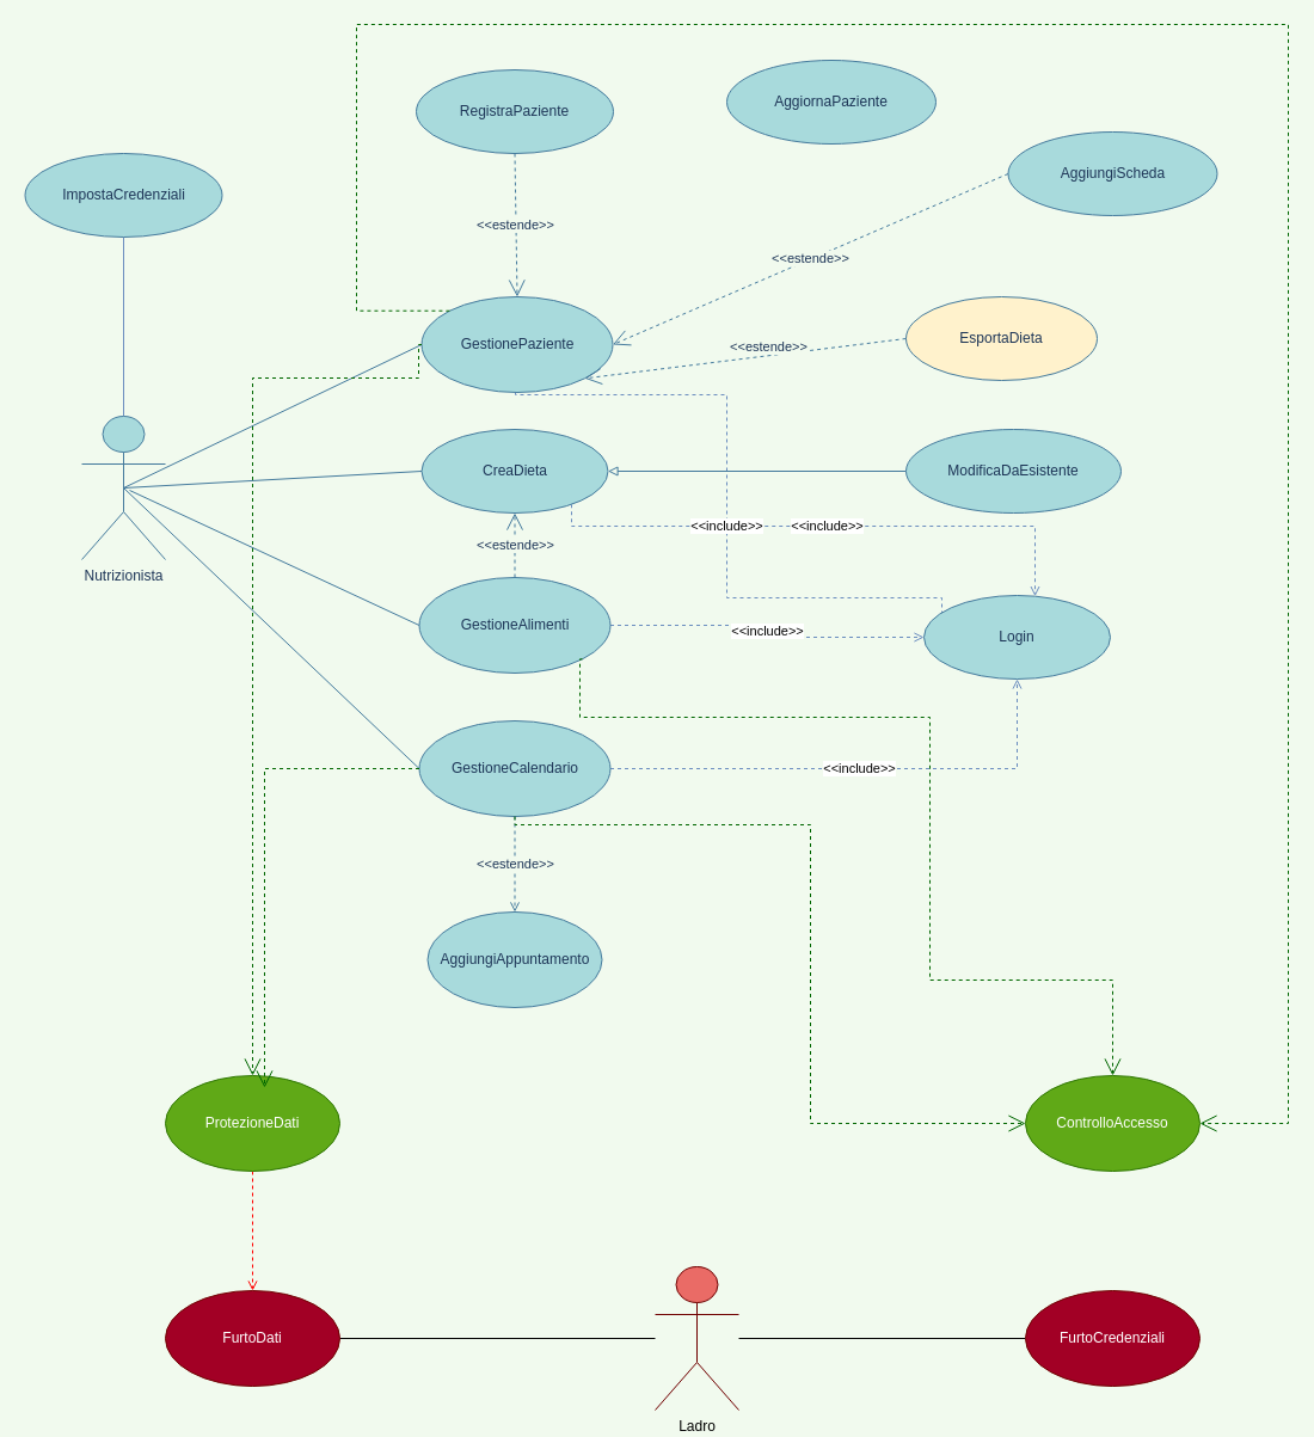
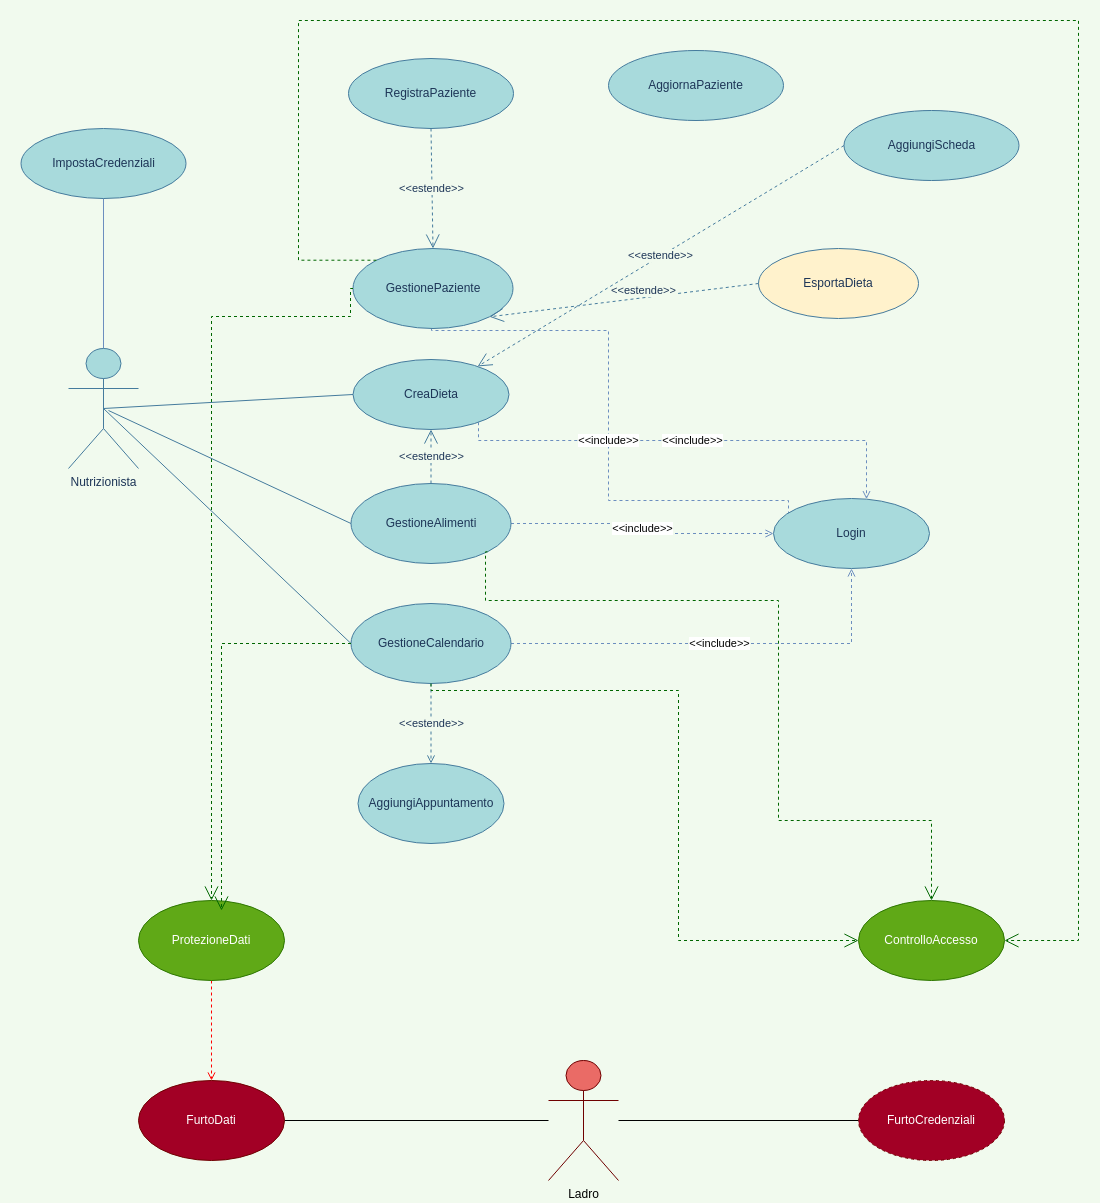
  <mxCell id="0" />
  <mxCell id="1" parent="0" />
  <mxCell id="2" style="edgeStyle=orthogonalEdgeStyle;rounded=0;orthogonalLoop=1;jettySize=auto;html=1;endArrow=none;endFill=0;fillColor=#dae8fc;strokeColor=#6c8ebf;" parent="1" source="3" target="41" edge="1"><mxGeometry relative="1" as="geometry" /></mxCell>
  <mxCell id="3" value="Nutrizionista" style="shape=umlActor;verticalLabelPosition=bottom;verticalAlign=top;html=1;outlineConnect=0;fillColor=#A8DADC;strokeColor=#457B9D;fontColor=#1D3557;" parent="1" vertex="1"><mxGeometry x="68" y="348" width="70" height="120" as="geometry" /></mxCell>
  <mxCell id="4" value="&amp;lt;&amp;lt;include&amp;gt;&amp;gt;" style="edgeStyle=orthogonalEdgeStyle;rounded=0;orthogonalLoop=1;jettySize=auto;html=1;dashed=1;fillColor=#dae8fc;strokeColor=#6c8ebf;endArrow=open;endFill=0;" parent="1" source="5" target="25" edge="1"><mxGeometry relative="1" as="geometry" /></mxCell>
  <mxCell id="5" value="GestioneCalendario&lt;br&gt;" style="ellipse;whiteSpace=wrap;html=1;fillColor=#A8DADC;fontColor=#1D3557;strokeColor=#457B9D;" parent="1" vertex="1"><mxGeometry x="350.5" y="603" width="160" height="80" as="geometry" /></mxCell>
  <mxCell id="6" value="&amp;lt;&amp;lt;include&amp;gt;&amp;gt;" style="edgeStyle=orthogonalEdgeStyle;rounded=0;orthogonalLoop=1;jettySize=auto;html=1;dashed=1;endArrow=open;endFill=0;fillColor=#dae8fc;strokeColor=#6c8ebf;" parent="1" source="7" target="25" edge="1"><mxGeometry relative="1" as="geometry"><Array as="points"><mxPoint x="478" y="440" /><mxPoint x="866" y="440" /></Array></mxGeometry></mxCell>
  <mxCell id="7" value="CreaDieta" style="ellipse;whiteSpace=wrap;html=1;fillColor=#A8DADC;fontColor=#1D3557;strokeColor=#457B9D;" parent="1" vertex="1"><mxGeometry x="352.5" y="359" width="156" height="70" as="geometry" /></mxCell>
  <mxCell id="8" value="RegistraPaziente" style="ellipse;whiteSpace=wrap;html=1;fillColor=#A8DADC;fontColor=#1D3557;strokeColor=#457B9D;" parent="1" vertex="1"><mxGeometry x="348" y="58" width="165" height="70" as="geometry" /></mxCell>
  <mxCell id="9" value="EsportaDieta" style="ellipse;whiteSpace=wrap;html=1;fillColor=#fff2cc;fontColor=#1D3557;strokeColor=#457B9D;" parent="1" vertex="1"><mxGeometry x="758" y="248" width="160" height="70" as="geometry" /></mxCell>
  <mxCell id="10" value="AggiornaPaziente&lt;br&gt;" style="ellipse;whiteSpace=wrap;html=1;fillColor=#A8DADC;fontColor=#1D3557;strokeColor=#457B9D;" parent="1" vertex="1"><mxGeometry x="608" y="50" width="175" height="70" as="geometry" /></mxCell>
  <mxCell id="11" value="&amp;lt;&amp;lt;include&amp;gt;&amp;gt;" style="edgeStyle=orthogonalEdgeStyle;rounded=0;orthogonalLoop=1;jettySize=auto;html=1;entryX=0;entryY=0.5;entryDx=0;entryDy=0;dashed=1;endArrow=open;endFill=0;fillColor=#dae8fc;strokeColor=#6c8ebf;" parent="1" source="12" target="25" edge="1"><mxGeometry relative="1" as="geometry" /></mxCell>
  <mxCell id="12" value="GestioneAlimenti" style="ellipse;whiteSpace=wrap;html=1;fillColor=#A8DADC;fontColor=#1D3557;strokeColor=#457B9D;" parent="1" vertex="1"><mxGeometry x="350.5" y="483" width="160" height="80" as="geometry" /></mxCell>
  <mxCell id="13" value="&amp;lt;&amp;lt;include&amp;gt;&amp;gt;" style="edgeStyle=orthogonalEdgeStyle;rounded=0;orthogonalLoop=1;jettySize=auto;html=1;entryX=0;entryY=0.5;entryDx=0;entryDy=0;dashed=1;endArrow=open;endFill=0;fillColor=#dae8fc;strokeColor=#6c8ebf;" parent="1" source="14" target="25" edge="1"><mxGeometry relative="1" as="geometry"><Array as="points"><mxPoint x="431" y="330" /><mxPoint x="608" y="330" /><mxPoint x="608" y="500" /><mxPoint x="788" y="500" /></Array></mxGeometry></mxCell>
  <mxCell id="14" value="GestionePaziente&lt;br&gt;" style="ellipse;whiteSpace=wrap;html=1;fillColor=#A8DADC;fontColor=#1D3557;strokeColor=#457B9D;" parent="1" vertex="1"><mxGeometry x="352.5" y="248" width="160" height="80" as="geometry" /></mxCell>
- <mxCell id="15" style="edgeStyle=orthogonalEdgeStyle;orthogonalLoop=1;jettySize=auto;html=1;entryX=1;entryY=0.5;entryDx=0;entryDy=0;endArrow=block;endFill=0;rounded=0;strokeWidth=1;targetPerimeterSpacing=6;labelBackgroundColor=#F1FAEE;strokeColor=#457B9D;fontColor=#1D3557;" parent="1" source="16" target="7" edge="1"><mxGeometry relative="1" as="geometry" /></mxCell>
- <mxCell id="16" value="ModificaDaEsistente" style="ellipse;whiteSpace=wrap;html=1;fillColor=#A8DADC;fontColor=#1D3557;strokeColor=#457B9D;" parent="1" vertex="1"><mxGeometry x="758" y="359" width="180" height="70" as="geometry" /></mxCell>
  <mxCell id="17" value="AggiungiAppuntamento&lt;br&gt;" style="ellipse;whiteSpace=wrap;html=1;fillColor=#A8DADC;fontColor=#1D3557;strokeColor=#457B9D;" parent="1" vertex="1"><mxGeometry x="357.5" y="763" width="146" height="80" as="geometry" /></mxCell>
  <mxCell id="18" value="&amp;lt;&amp;lt;estende&amp;gt;&amp;gt;" style="endArrow=open;html=1;dashed=1; rounded=0;exitX=0.5;exitY=1;exitDx=0;exitDy=0;entryX=0.5;entryY=0;entryDx=0;entryDy=0;labelBackgroundColor=#F1FAEE;strokeColor=#457B9D;fontColor=#1D3557;endFill=0;" parent="1" source="5" target="17" edge="1"><mxGeometry width="50" height="50" relative="1" as="geometry"><mxPoint x="417.5" y="763" as="sourcePoint" /><mxPoint x="887.5" y="663" as="targetPoint" /></mxGeometry></mxCell>
  <mxCell id="19" value="&amp;lt;&amp;lt;estende&amp;gt;&amp;gt;" style="endArrow=open;endSize=12;dashed=1;html=1;rounded=0;fontFamily=Helvetica;exitX=0.5;exitY=1;exitDx=0;exitDy=0;entryX=0.5;entryY=0;entryDx=0;entryDy=0;labelBackgroundColor=#F1FAEE;strokeColor=#457B9D;fontColor=#1D3557;" parent="1" source="8" target="14" edge="1"><mxGeometry width="160" relative="1" as="geometry"><mxPoint x="607.5" y="268" as="sourcePoint" /><mxPoint x="432.64" y="248" as="targetPoint" /></mxGeometry></mxCell>
  <mxCell id="20" value="&amp;lt;&amp;lt;estende&amp;gt;&amp;gt;" style="endArrow=open;endSize=12;dashed=1;html=1;rounded=0;fontFamily=Helvetica;exitX=0;exitY=0.5;exitDx=0;exitDy=0;entryX=1;entryY=1;entryDx=0;entryDy=0;labelBackgroundColor=#F1FAEE;strokeColor=#457B9D;fontColor=#1D3557;" parent="1" source="9" target="14" edge="1"><mxGeometry x="-0.145" y="-7" width="160" relative="1" as="geometry"><mxPoint x="527.5" y="408" as="sourcePoint" /><mxPoint x="919.984" y="297.586" as="targetPoint" /><mxPoint x="1" as="offset" /></mxGeometry></mxCell>
  <mxCell id="21" value="&amp;lt;&amp;lt;estende&amp;gt;&amp;gt;" style="endArrow=open;endSize=12;dashed=1;html=1;rounded=0;fontFamily=Helvetica;exitX=0.5;exitY=0;exitDx=0;exitDy=0;labelBackgroundColor=#F1FAEE;strokeColor=#457B9D;fontColor=#1D3557;" parent="1" source="12" target="7" edge="1"><mxGeometry width="160" relative="1" as="geometry"><mxPoint x="997.5" y="163" as="sourcePoint" /><mxPoint x="862.5" y="163" as="targetPoint" /></mxGeometry></mxCell>
- <mxCell id="22" value="" style="endArrow=none;html=1;rounded=0;entryX=0;entryY=0.5;entryDx=0;entryDy=0;exitX=0.5;exitY=0.5;exitDx=0;exitDy=0;exitPerimeter=0;labelBackgroundColor=#F1FAEE;strokeColor=#457B9D;fontColor=#1D3557;endFill=0;" parent="1" source="3" target="14" edge="1"><mxGeometry width="50" height="50" relative="1" as="geometry"><mxPoint x="218" y="588" as="sourcePoint" /><mxPoint x="208" y="408" as="targetPoint" /></mxGeometry></mxCell>
  <mxCell id="23" value="" style="endArrow=none;html=1;rounded=0;entryX=0;entryY=0.5;entryDx=0;entryDy=0;labelBackgroundColor=#F1FAEE;strokeColor=#457B9D;fontColor=#1D3557;endFill=0;" parent="1" target="12" edge="1"><mxGeometry width="50" height="50" relative="1" as="geometry"><mxPoint x="108" y="410" as="sourcePoint" /><mxPoint x="218" y="418" as="targetPoint" /></mxGeometry></mxCell>
  <mxCell id="24" value="" style="endArrow=none;html=1;rounded=0;entryX=0;entryY=0.5;entryDx=0;entryDy=0;exitX=0.5;exitY=0.5;exitDx=0;exitDy=0;exitPerimeter=0;labelBackgroundColor=#F1FAEE;strokeColor=#457B9D;fontColor=#1D3557;endFill=0;" parent="1" source="3" target="5" edge="1"><mxGeometry width="50" height="50" relative="1" as="geometry"><mxPoint x="123" y="428" as="sourcePoint" /><mxPoint x="228" y="428" as="targetPoint" /></mxGeometry></mxCell>
  <mxCell id="25" value="Login" style="ellipse;whiteSpace=wrap;html=1;fillColor=#A8DADC;fontColor=#1D3557;strokeColor=#457B9D;" parent="1" vertex="1"><mxGeometry x="773" y="498" width="156" height="70" as="geometry" /></mxCell>
  <mxCell id="26" value="" style="edgeStyle=orthogonalEdgeStyle;rounded=0;sketch=0;orthogonalLoop=1;jettySize=auto;html=1;fontColor=#000000;strokeColor=#000000;fillColor=#A8DADC;endArrow=none;endFill=0;" parent="1" source="28" target="35" edge="1"><mxGeometry relative="1" as="geometry" /></mxCell>
  <mxCell id="27" style="edgeStyle=orthogonalEdgeStyle;rounded=0;sketch=0;orthogonalLoop=1;jettySize=auto;html=1;entryX=1;entryY=0.5;entryDx=0;entryDy=0;fontColor=#000000;strokeColor=#000000;fillColor=#A8DADC;endArrow=none;endFill=0;" parent="1" source="28" target="34" edge="1"><mxGeometry relative="1" as="geometry" /></mxCell>
  <mxCell id="28" value="Ladro" style="shape=umlActor;verticalLabelPosition=bottom;verticalAlign=top;html=1;outlineConnect=0;fillColor=#EA6B66;strokeColor=#6F0000;fontColor=#000000;gradientColor=none;" parent="1" vertex="1"><mxGeometry x="548" y="1060" width="70" height="120" as="geometry" /></mxCell>
  <mxCell id="29" style="edgeStyle=orthogonalEdgeStyle;rounded=0;sketch=0;orthogonalLoop=1;jettySize=auto;html=1;fontColor=#000000;strokeColor=#FF0000;fillColor=#a20025;dashed=1;endArrow=open;endFill=0;" parent="1" source="30" target="34" edge="1"><mxGeometry relative="1" as="geometry" /></mxCell>
  <mxCell id="30" value="ProtezioneDati" style="ellipse;whiteSpace=wrap;html=1;fillColor=#60a917;fontColor=#ffffff;strokeColor=#2D7600;" parent="1" vertex="1"><mxGeometry x="138" y="900" width="146" height="80" as="geometry" /></mxCell>
  <mxCell id="31" value="ControlloAccesso" style="ellipse;whiteSpace=wrap;html=1;fillColor=#60a917;fontColor=#ffffff;strokeColor=#2D7600;" parent="1" vertex="1"><mxGeometry x="858" y="900" width="146" height="80" as="geometry" /></mxCell>
  <mxCell id="32" value="" style="endArrow=open;endSize=12;dashed=1;html=1;rounded=0;sketch=0;fontColor=#000000;strokeColor=#006600;fillColor=#A8DADC;exitX=0;exitY=0.5;exitDx=0;exitDy=0;edgeStyle=orthogonalEdgeStyle;entryX=0.5;entryY=0;entryDx=0;entryDy=0;" parent="1" source="14" target="30" edge="1"><mxGeometry width="160" relative="1" as="geometry"><mxPoint x="618" y="740" as="sourcePoint" /><mxPoint x="258" y="560" as="targetPoint" /><Array as="points"><mxPoint x="350" y="316" /><mxPoint x="211" y="316" /></Array></mxGeometry></mxCell>
  <mxCell id="33" value="" style="endArrow=open;endSize=12;dashed=1;html=1;rounded=0;sketch=0;fontColor=#000000;strokeColor=#006600;fillColor=#A8DADC;exitX=0;exitY=0.5;exitDx=0;exitDy=0;edgeStyle=orthogonalEdgeStyle;entryX=0.5;entryY=0;entryDx=0;entryDy=0;" parent="1" source="5" edge="1"><mxGeometry width="160" relative="1" as="geometry"><mxPoint x="360.5" y="298" as="sourcePoint" /><mxPoint x="221" y="910" as="targetPoint" /><Array as="points"><mxPoint x="221" y="643" /></Array></mxGeometry></mxCell>
  <mxCell id="34" value="FurtoDati" style="ellipse;whiteSpace=wrap;html=1;fillColor=#a20025;fontColor=#ffffff;strokeColor=#6F0000;" parent="1" vertex="1"><mxGeometry x="138" y="1080" width="146" height="80" as="geometry" /></mxCell>
- <mxCell id="35" value="FurtoCredenziali" style="ellipse;whiteSpace=wrap;html=1;fillColor=#a20025;fontColor=#ffffff;strokeColor=#6F0000;" parent="1" vertex="1"><mxGeometry x="858" y="1080" width="146" height="80" as="geometry" /></mxCell>
+ <mxCell id="35" value="FurtoCredenziali" style="ellipse;whiteSpace=wrap;html=1;fillColor=#a20025;fontColor=#ffffff;strokeColor=#6F0000;dashed=1;" parent="1" vertex="1"><mxGeometry x="858" y="1080" width="146" height="80" as="geometry" /></mxCell>
  <mxCell id="36" value="" style="endArrow=open;endSize=12;dashed=1;html=1;rounded=0;sketch=0;fontColor=#000000;strokeColor=#006600;fillColor=#A8DADC;edgeStyle=orthogonalEdgeStyle;entryX=0.5;entryY=0;entryDx=0;entryDy=0;exitX=1;exitY=1;exitDx=0;exitDy=0;" parent="1" source="12" target="31" edge="1"><mxGeometry width="160" relative="1" as="geometry"><mxPoint x="778" y="497" as="sourcePoint" /><mxPoint x="778" y="879" as="targetPoint" /><Array as="points"><mxPoint x="485" y="551" /><mxPoint x="485" y="600" /><mxPoint x="778" y="600" /><mxPoint x="778" y="820" /><mxPoint x="931" y="820" /></Array></mxGeometry></mxCell>
  <mxCell id="37" value="" style="endArrow=open;endSize=12;dashed=1;html=1;rounded=0;sketch=0;fontColor=#000000;strokeColor=#006600;fillColor=#A8DADC;edgeStyle=orthogonalEdgeStyle;" parent="1" source="5" target="31" edge="1"><mxGeometry width="160" relative="1" as="geometry"><mxPoint x="768" y="490" as="sourcePoint" /><mxPoint x="638" y="912" as="targetPoint" /><Array as="points"><mxPoint x="431" y="690" /><mxPoint x="678" y="690" /><mxPoint x="678" y="940" /></Array></mxGeometry></mxCell>
  <mxCell id="38" value="" style="endArrow=open;endSize=12;dashed=1;html=1;rounded=0;sketch=0;fontColor=#000000;strokeColor=#006600;fillColor=#A8DADC;edgeStyle=orthogonalEdgeStyle;entryX=1;entryY=0.5;entryDx=0;entryDy=0;exitX=0;exitY=0;exitDx=0;exitDy=0;" parent="1" source="14" target="31" edge="1"><mxGeometry width="160" relative="1" as="geometry"><mxPoint x="494.569" y="446.284" as="sourcePoint" /><mxPoint x="941" y="910" as="targetPoint" /><Array as="points"><mxPoint x="298" y="260" /><mxPoint x="298" y="20" /><mxPoint x="1078" y="20" /><mxPoint x="1078" y="940" /></Array></mxGeometry></mxCell>
  <mxCell id="39" value="AggiungiScheda" style="ellipse;whiteSpace=wrap;html=1;fillColor=#A8DADC;fontColor=#1D3557;strokeColor=#457B9D;" parent="1" vertex="1"><mxGeometry x="843.5" y="110" width="175" height="70" as="geometry" /></mxCell>
- <mxCell id="40" value="&amp;lt;&amp;lt;estende&amp;gt;&amp;gt;" style="endArrow=open;endSize=12;dashed=1;html=1;rounded=0;fontFamily=Helvetica;exitX=0;exitY=0.5;exitDx=0;exitDy=0;entryX=1;entryY=0.5;entryDx=0;entryDy=0;labelBackgroundColor=#F1FAEE;strokeColor=#457B9D;fontColor=#1D3557;" parent="1" source="39" target="14" edge="1"><mxGeometry width="160" relative="1" as="geometry"><mxPoint x="643.925" y="119.867" as="sourcePoint" /><mxPoint x="499.069" y="269.716" as="targetPoint" /></mxGeometry></mxCell>
+ <mxCell id="40" value="&amp;lt;&amp;lt;estende&amp;gt;&amp;gt;" style="endArrow=open;endSize=12;dashed=1;html=1;rounded=0;fontFamily=Helvetica;exitX=0;exitY=0.5;exitDx=0;exitDy=0;labelBackgroundColor=#F1FAEE;strokeColor=#457B9D;fontColor=#1D3557;" parent="1" source="39" target="7" edge="1"><mxGeometry width="160" relative="1" as="geometry"><mxPoint x="643.925" y="119.867" as="sourcePoint" /><mxPoint x="499.069" y="269.716" as="targetPoint" /></mxGeometry></mxCell>
  <mxCell id="41" value="ImpostaCredenziali" style="ellipse;whiteSpace=wrap;html=1;fillColor=#A8DADC;fontColor=#1D3557;strokeColor=#457B9D;" parent="1" vertex="1"><mxGeometry x="20.5" y="128" width="165" height="70" as="geometry" /></mxCell>
  <mxCell id="42" value="" style="endArrow=none;html=1;rounded=0;entryX=0;entryY=0.5;entryDx=0;entryDy=0;exitX=0.5;exitY=0.5;exitDx=0;exitDy=0;exitPerimeter=0;labelBackgroundColor=#F1FAEE;strokeColor=#457B9D;fontColor=#1D3557;endFill=0;" parent="1" source="3" target="7" edge="1"><mxGeometry width="50" height="50" relative="1" as="geometry"><mxPoint x="113" y="418" as="sourcePoint" /><mxPoint x="362.5" y="298" as="targetPoint" /></mxGeometry></mxCell>
